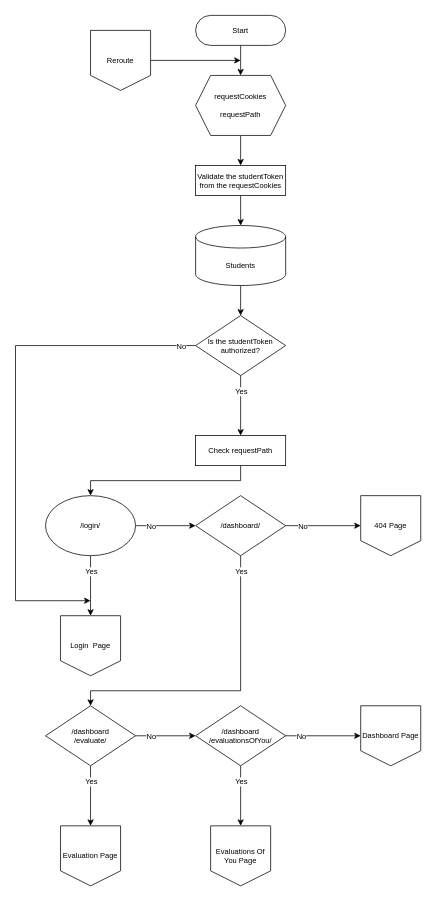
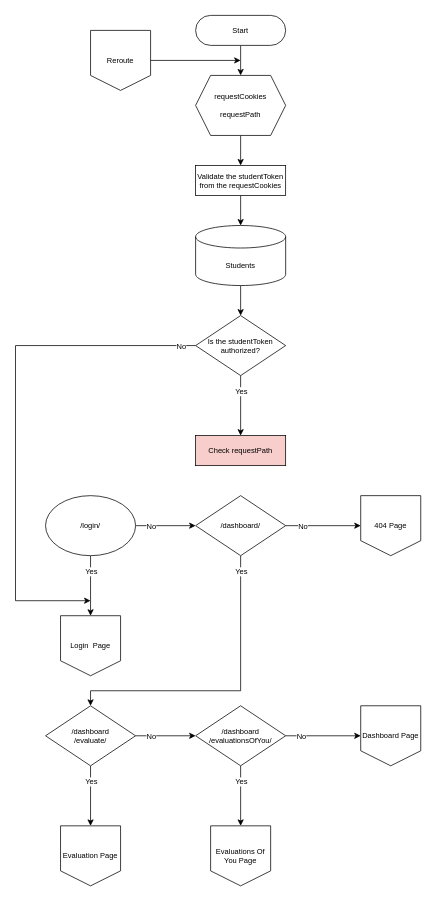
  <mxCell id="0" />
  <mxCell id="1" parent="0" />
  <mxCell id="2" style="edgeStyle=none;html=1;exitX=0.5;exitY=1;exitDx=0;exitDy=0;entryX=0.5;entryY=0;entryDx=0;entryDy=0;fontSize=10;fontFamily=Helvetica;rounded=0;" parent="1" source="3" target="5" edge="1"><mxGeometry relative="1" as="geometry" /></mxCell>
  <mxCell id="3" value="Start" style="rounded=1;whiteSpace=wrap;html=1;arcSize=50;fontFamily=Helvetica;strokeWidth=1;fontSize=10;" parent="1" vertex="1"><mxGeometry x="260" y="20" width="120" height="40" as="geometry" /></mxCell>
  <mxCell id="4" style="edgeStyle=none;html=1;exitX=0.5;exitY=1;exitDx=0;exitDy=0;entryX=0.5;entryY=0;entryDx=0;entryDy=0;fontSize=10;fontFamily=Helvetica;rounded=0;" parent="1" source="5" target="7" edge="1"><mxGeometry relative="1" as="geometry" /></mxCell>
  <mxCell id="5" value="requestCookies&lt;br style=&quot;font-size: 10px;&quot;&gt;&lt;br style=&quot;font-size: 10px;&quot;&gt;requestPath" style="shape=hexagon;perimeter=hexagonPerimeter2;whiteSpace=wrap;html=1;fixedSize=1;fontFamily=Helvetica;strokeWidth=1;fontSize=10;rounded=0;" parent="1" vertex="1"><mxGeometry x="260" y="100" width="120" height="80" as="geometry" /></mxCell>
  <mxCell id="6" style="edgeStyle=none;html=1;exitX=0.5;exitY=1;exitDx=0;exitDy=0;entryX=0.5;entryY=0;entryDx=0;entryDy=0;entryPerimeter=0;fontSize=10;fontFamily=Helvetica;rounded=0;" parent="1" source="7" target="9" edge="1"><mxGeometry relative="1" as="geometry" /></mxCell>
  <mxCell id="7" value="Validate the studentToken from the requestCookies" style="rounded=0;whiteSpace=wrap;html=1;fontFamily=Helvetica;strokeWidth=1;fontSize=10;" parent="1" vertex="1"><mxGeometry x="260" y="220" width="120" height="40" as="geometry" /></mxCell>
  <mxCell id="8" style="edgeStyle=none;html=1;exitX=0.5;exitY=1;exitDx=0;exitDy=0;exitPerimeter=0;entryX=0.5;entryY=0;entryDx=0;entryDy=0;fontSize=10;fontFamily=Helvetica;rounded=0;" parent="1" source="9" target="14" edge="1"><mxGeometry relative="1" as="geometry" /></mxCell>
  <mxCell id="9" value="Students" style="shape=cylinder3;whiteSpace=wrap;html=1;boundedLbl=1;backgroundOutline=1;size=15;fontSize=10;fontFamily=Helvetica;rounded=0;" parent="1" vertex="1"><mxGeometry x="260" y="300" width="120" height="80" as="geometry" /></mxCell>
  <mxCell id="10" style="edgeStyle=none;html=1;exitX=0.5;exitY=1;exitDx=0;exitDy=0;entryX=0.5;entryY=0;entryDx=0;entryDy=0;fontSize=10;fontFamily=Helvetica;rounded=0;" parent="1" source="14" target="16" edge="1"><mxGeometry relative="1" as="geometry" /></mxCell>
  <mxCell id="11" value="Yes" style="edgeLabel;html=1;align=center;verticalAlign=middle;resizable=0;points=[];fontSize=10;fontFamily=Helvetica;rounded=0;" parent="10" vertex="1" connectable="0"><mxGeometry x="-0.767" y="1" relative="1" as="geometry"><mxPoint x="-1" y="11" as="offset" /></mxGeometry></mxCell>
  <mxCell id="12" style="edgeStyle=none;html=1;exitX=0;exitY=0.5;exitDx=0;exitDy=0;fontSize=10;fontFamily=Helvetica;rounded=0;" parent="1" source="14" edge="1"><mxGeometry relative="1" as="geometry"><mxPoint x="120" y="800" as="targetPoint" /><Array as="points"><mxPoint x="20" y="460" /><mxPoint x="20" y="800" /></Array></mxGeometry></mxCell>
  <mxCell id="13" value="No" style="edgeLabel;html=1;align=center;verticalAlign=middle;resizable=0;points=[];fontSize=10;fontFamily=Helvetica;rounded=0;" parent="12" vertex="1" connectable="0"><mxGeometry x="-0.928" y="-2" relative="1" as="geometry"><mxPoint x="4" y="2" as="offset" /></mxGeometry></mxCell>
  <mxCell id="14" value="Is the studentToken&lt;br&gt;authorized?" style="rhombus;whiteSpace=wrap;html=1;fontFamily=Helvetica;strokeWidth=1;fontSize=10;rounded=0;" parent="1" vertex="1"><mxGeometry x="260" y="420" width="120" height="80" as="geometry" /></mxCell>
- <mxCell id="15" style="edgeStyle=none;html=1;exitX=0.5;exitY=1;exitDx=0;exitDy=0;entryX=0.5;entryY=0;entryDx=0;entryDy=0;fontSize=10;fontFamily=Helvetica;rounded=0;" parent="1" source="16" target="21" edge="1"><mxGeometry relative="1" as="geometry"><Array as="points"><mxPoint x="320" y="640" /><mxPoint x="120" y="640" /></Array></mxGeometry></mxCell>
- <mxCell id="16" value="Check requestPath" style="rounded=0;whiteSpace=wrap;html=1;fontFamily=Helvetica;strokeWidth=1;fontSize=10;" parent="1" vertex="1"><mxGeometry x="260" y="580" width="120" height="40" as="geometry" /></mxCell>
+ <mxCell id="16" value="Check requestPath" style="rounded=0;whiteSpace=wrap;html=1;fontFamily=Helvetica;strokeWidth=1;fontSize=10;fillColor=#f8cecc;" parent="1" vertex="1"><mxGeometry x="260" y="580" width="120" height="40" as="geometry" /></mxCell>
  <mxCell id="17" style="edgeStyle=none;html=1;exitX=1;exitY=0.5;exitDx=0;exitDy=0;entryX=0;entryY=0.5;entryDx=0;entryDy=0;fontSize=10;fontFamily=Helvetica;rounded=0;" parent="1" source="21" target="26" edge="1"><mxGeometry relative="1" as="geometry" /></mxCell>
  <mxCell id="18" value="No" style="edgeLabel;html=1;align=center;verticalAlign=middle;resizable=0;points=[];fontSize=10;fontFamily=Helvetica;rounded=0;" parent="17" vertex="1" connectable="0"><mxGeometry x="-0.432" relative="1" as="geometry"><mxPoint x="-3" as="offset" /></mxGeometry></mxCell>
  <mxCell id="19" style="edgeStyle=none;html=1;exitX=0.5;exitY=1;exitDx=0;exitDy=0;entryX=0.5;entryY=0;entryDx=0;entryDy=0;fontSize=10;fontFamily=Helvetica;rounded=0;" parent="1" source="21" target="27" edge="1"><mxGeometry relative="1" as="geometry"><mxPoint x="120" y="820" as="targetPoint" /></mxGeometry></mxCell>
  <mxCell id="20" value="Yes" style="edgeLabel;html=1;align=center;verticalAlign=middle;resizable=0;points=[];fontSize=10;fontFamily=Helvetica;rounded=0;" parent="19" vertex="1" connectable="0"><mxGeometry x="-0.746" y="-1" relative="1" as="geometry"><mxPoint x="1" y="10" as="offset" /></mxGeometry></mxCell>
  <mxCell id="21" value="/login/" style="ellipse;whiteSpace=wrap;html=1;fontFamily=Helvetica;strokeWidth=1;fontSize=10;" parent="1" vertex="1"><mxGeometry x="60" y="660" width="120" height="80" as="geometry" /></mxCell>
  <mxCell id="22" style="edgeStyle=none;html=1;exitX=1;exitY=0.5;exitDx=0;exitDy=0;entryX=0;entryY=0.5;entryDx=0;entryDy=0;fontSize=10;fontFamily=Helvetica;rounded=0;" parent="1" source="26" target="41" edge="1"><mxGeometry relative="1" as="geometry"><mxPoint x="460" y="700" as="targetPoint" /></mxGeometry></mxCell>
  <mxCell id="23" value="No" style="edgeLabel;html=1;align=center;verticalAlign=middle;resizable=0;points=[];fontSize=10;fontFamily=Helvetica;rounded=0;" parent="22" vertex="1" connectable="0"><mxGeometry x="-0.659" y="3" relative="1" as="geometry"><mxPoint x="5" y="3" as="offset" /></mxGeometry></mxCell>
  <mxCell id="24" style="edgeStyle=none;html=1;exitX=0.5;exitY=1;exitDx=0;exitDy=0;entryX=0.5;entryY=0;entryDx=0;entryDy=0;fontSize=10;fontFamily=Helvetica;rounded=0;" parent="1" source="26" target="38" edge="1"><mxGeometry relative="1" as="geometry"><mxPoint x="320" y="820" as="targetPoint" /><Array as="points"><mxPoint x="320" y="920" /><mxPoint x="120" y="920" /></Array></mxGeometry></mxCell>
  <mxCell id="25" value="Yes" style="edgeLabel;html=1;align=center;verticalAlign=middle;resizable=0;points=[];fontSize=10;fontFamily=Helvetica;rounded=0;" parent="24" vertex="1" connectable="0"><mxGeometry x="-0.621" y="1" relative="1" as="geometry"><mxPoint x="-1" y="-56" as="offset" /></mxGeometry></mxCell>
  <mxCell id="26" value="/dashboard/" style="rhombus;whiteSpace=wrap;html=1;fontFamily=Helvetica;strokeWidth=1;fontSize=10;rounded=0;" parent="1" vertex="1"><mxGeometry x="260" y="660" width="120" height="80" as="geometry" /></mxCell>
  <mxCell id="27" value="Login&amp;nbsp; Page" style="shape=offPageConnector;whiteSpace=wrap;html=1;size=0.25;fontSize=10;fontFamily=Helvetica;rounded=0;" parent="1" vertex="1"><mxGeometry x="80" y="820" width="80" height="80" as="geometry" /></mxCell>
  <mxCell id="28" value="Dashboard Page" style="shape=offPageConnector;whiteSpace=wrap;html=1;size=0.25;fontSize=10;fontFamily=Helvetica;rounded=0;" parent="1" vertex="1"><mxGeometry x="480" y="940" width="80" height="80" as="geometry" /></mxCell>
  <mxCell id="29" style="edgeStyle=none;rounded=1;html=1;exitX=1;exitY=0.5;exitDx=0;exitDy=0;entryX=0;entryY=0.5;entryDx=0;entryDy=0;fontFamily=Helvetica;fontSize=10;" parent="1" source="33" target="28" edge="1"><mxGeometry relative="1" as="geometry"><mxPoint x="460" y="980" as="targetPoint" /></mxGeometry></mxCell>
  <mxCell id="30" value="No" style="edgeLabel;html=1;align=center;verticalAlign=middle;resizable=0;points=[];fontSize=10;fontFamily=Helvetica;" parent="29" vertex="1" connectable="0"><mxGeometry x="-0.325" y="-1" relative="1" as="geometry"><mxPoint x="-14" y="-1" as="offset" /></mxGeometry></mxCell>
  <mxCell id="31" style="edgeStyle=none;rounded=1;html=1;exitX=0.5;exitY=1;exitDx=0;exitDy=0;entryX=0.5;entryY=0;entryDx=0;entryDy=0;fontFamily=Helvetica;fontSize=10;" parent="1" source="33" target="39" edge="1"><mxGeometry relative="1" as="geometry" /></mxCell>
  <mxCell id="32" value="Yes" style="edgeLabel;html=1;align=center;verticalAlign=middle;resizable=0;points=[];fontSize=10;fontFamily=Helvetica;" parent="31" vertex="1" connectable="0"><mxGeometry x="-0.724" y="1" relative="1" as="geometry"><mxPoint x="-1" y="9" as="offset" /></mxGeometry></mxCell>
  <mxCell id="33" value="/dashboard&lt;br&gt;/evaluationsOfYou/" style="rhombus;whiteSpace=wrap;html=1;fontFamily=Helvetica;strokeWidth=1;fontSize=10;rounded=0;" parent="1" vertex="1"><mxGeometry x="260" y="940" width="120" height="80" as="geometry" /></mxCell>
  <mxCell id="34" style="edgeStyle=none;rounded=1;html=1;exitX=1;exitY=0.5;exitDx=0;exitDy=0;entryX=0;entryY=0.5;entryDx=0;entryDy=0;fontFamily=Helvetica;fontSize=10;" parent="1" source="38" target="33" edge="1"><mxGeometry relative="1" as="geometry" /></mxCell>
  <mxCell id="35" value="No" style="edgeLabel;html=1;align=center;verticalAlign=middle;resizable=0;points=[];fontSize=10;fontFamily=Helvetica;" parent="34" vertex="1" connectable="0"><mxGeometry x="-0.721" y="1" relative="1" as="geometry"><mxPoint x="9" y="1" as="offset" /></mxGeometry></mxCell>
  <mxCell id="36" style="edgeStyle=none;rounded=1;html=1;exitX=0.5;exitY=1;exitDx=0;exitDy=0;entryX=0.5;entryY=0;entryDx=0;entryDy=0;fontFamily=Helvetica;fontSize=10;" parent="1" source="38" target="40" edge="1"><mxGeometry relative="1" as="geometry" /></mxCell>
  <mxCell id="37" value="Yes" style="edgeLabel;html=1;align=center;verticalAlign=middle;resizable=0;points=[];fontSize=10;fontFamily=Helvetica;" parent="36" vertex="1" connectable="0"><mxGeometry x="-0.659" y="1" relative="1" as="geometry"><mxPoint x="-1" y="6" as="offset" /></mxGeometry></mxCell>
  <mxCell id="38" value="/dashboard&lt;br&gt;/evaluate/" style="rhombus;whiteSpace=wrap;html=1;fontFamily=Helvetica;strokeWidth=1;fontSize=10;rounded=0;" parent="1" vertex="1"><mxGeometry x="60" y="940" width="120" height="80" as="geometry" /></mxCell>
  <mxCell id="39" value="Evaluations Of You Page" style="shape=offPageConnector;whiteSpace=wrap;html=1;strokeWidth=1;fontFamily=Helvetica;fontSize=10;size=0.25;rounded=0;" parent="1" vertex="1"><mxGeometry x="280" y="1100" width="80" height="80" as="geometry" /></mxCell>
  <mxCell id="40" value="Evaluation Page" style="shape=offPageConnector;whiteSpace=wrap;html=1;strokeWidth=1;fontFamily=Helvetica;fontSize=10;size=0.25;rounded=0;" parent="1" vertex="1"><mxGeometry x="80" y="1100" width="80" height="80" as="geometry" /></mxCell>
  <mxCell id="41" value="404 Page" style="shape=offPageConnector;whiteSpace=wrap;html=1;size=0.25;fontSize=10;fontFamily=Helvetica;rounded=0;" parent="1" vertex="1"><mxGeometry x="480" y="660" width="80" height="80" as="geometry" /></mxCell>
  <mxCell id="42" style="edgeStyle=none;rounded=1;html=1;fontFamily=Helvetica;fontSize=10;" parent="1" source="43" edge="1"><mxGeometry relative="1" as="geometry"><mxPoint x="320" y="80" as="targetPoint" /></mxGeometry></mxCell>
  <mxCell id="43" value="Reroute" style="shape=offPageConnector;whiteSpace=wrap;html=1;strokeWidth=1;fontFamily=Helvetica;fontSize=10;size=0.25;rounded=0;" parent="1" vertex="1"><mxGeometry x="120" y="40" width="80" height="80" as="geometry" /></mxCell>
